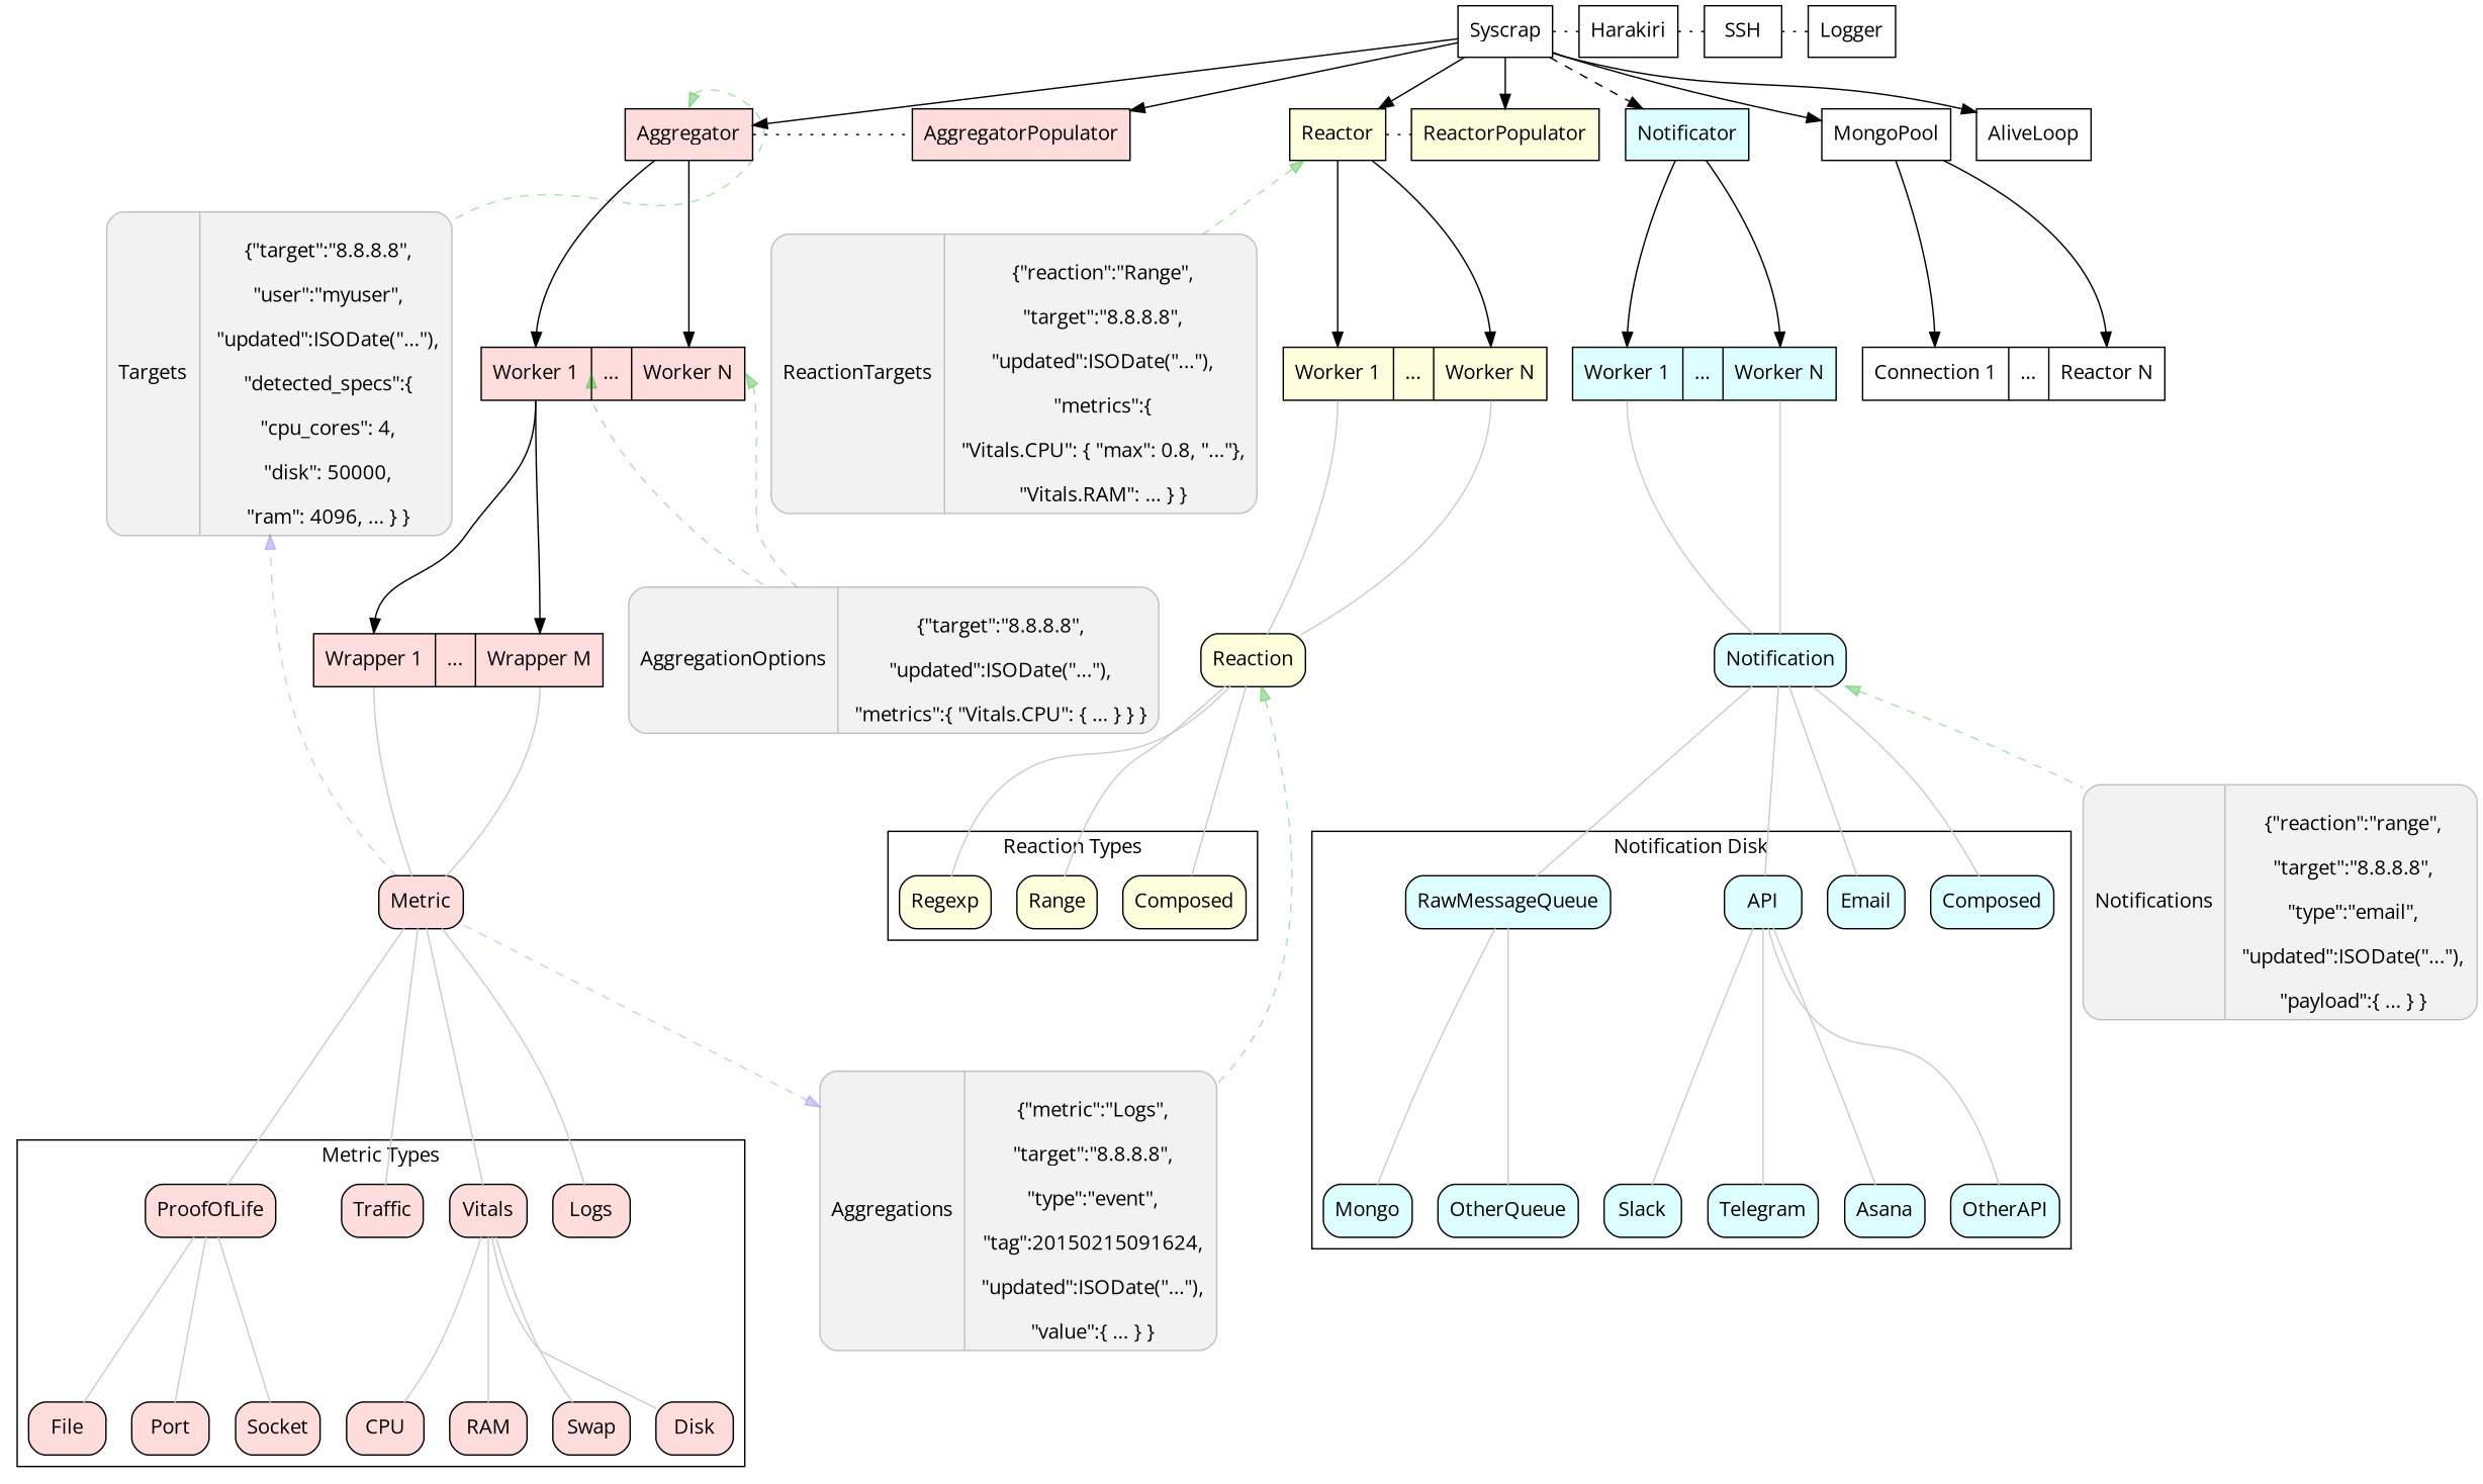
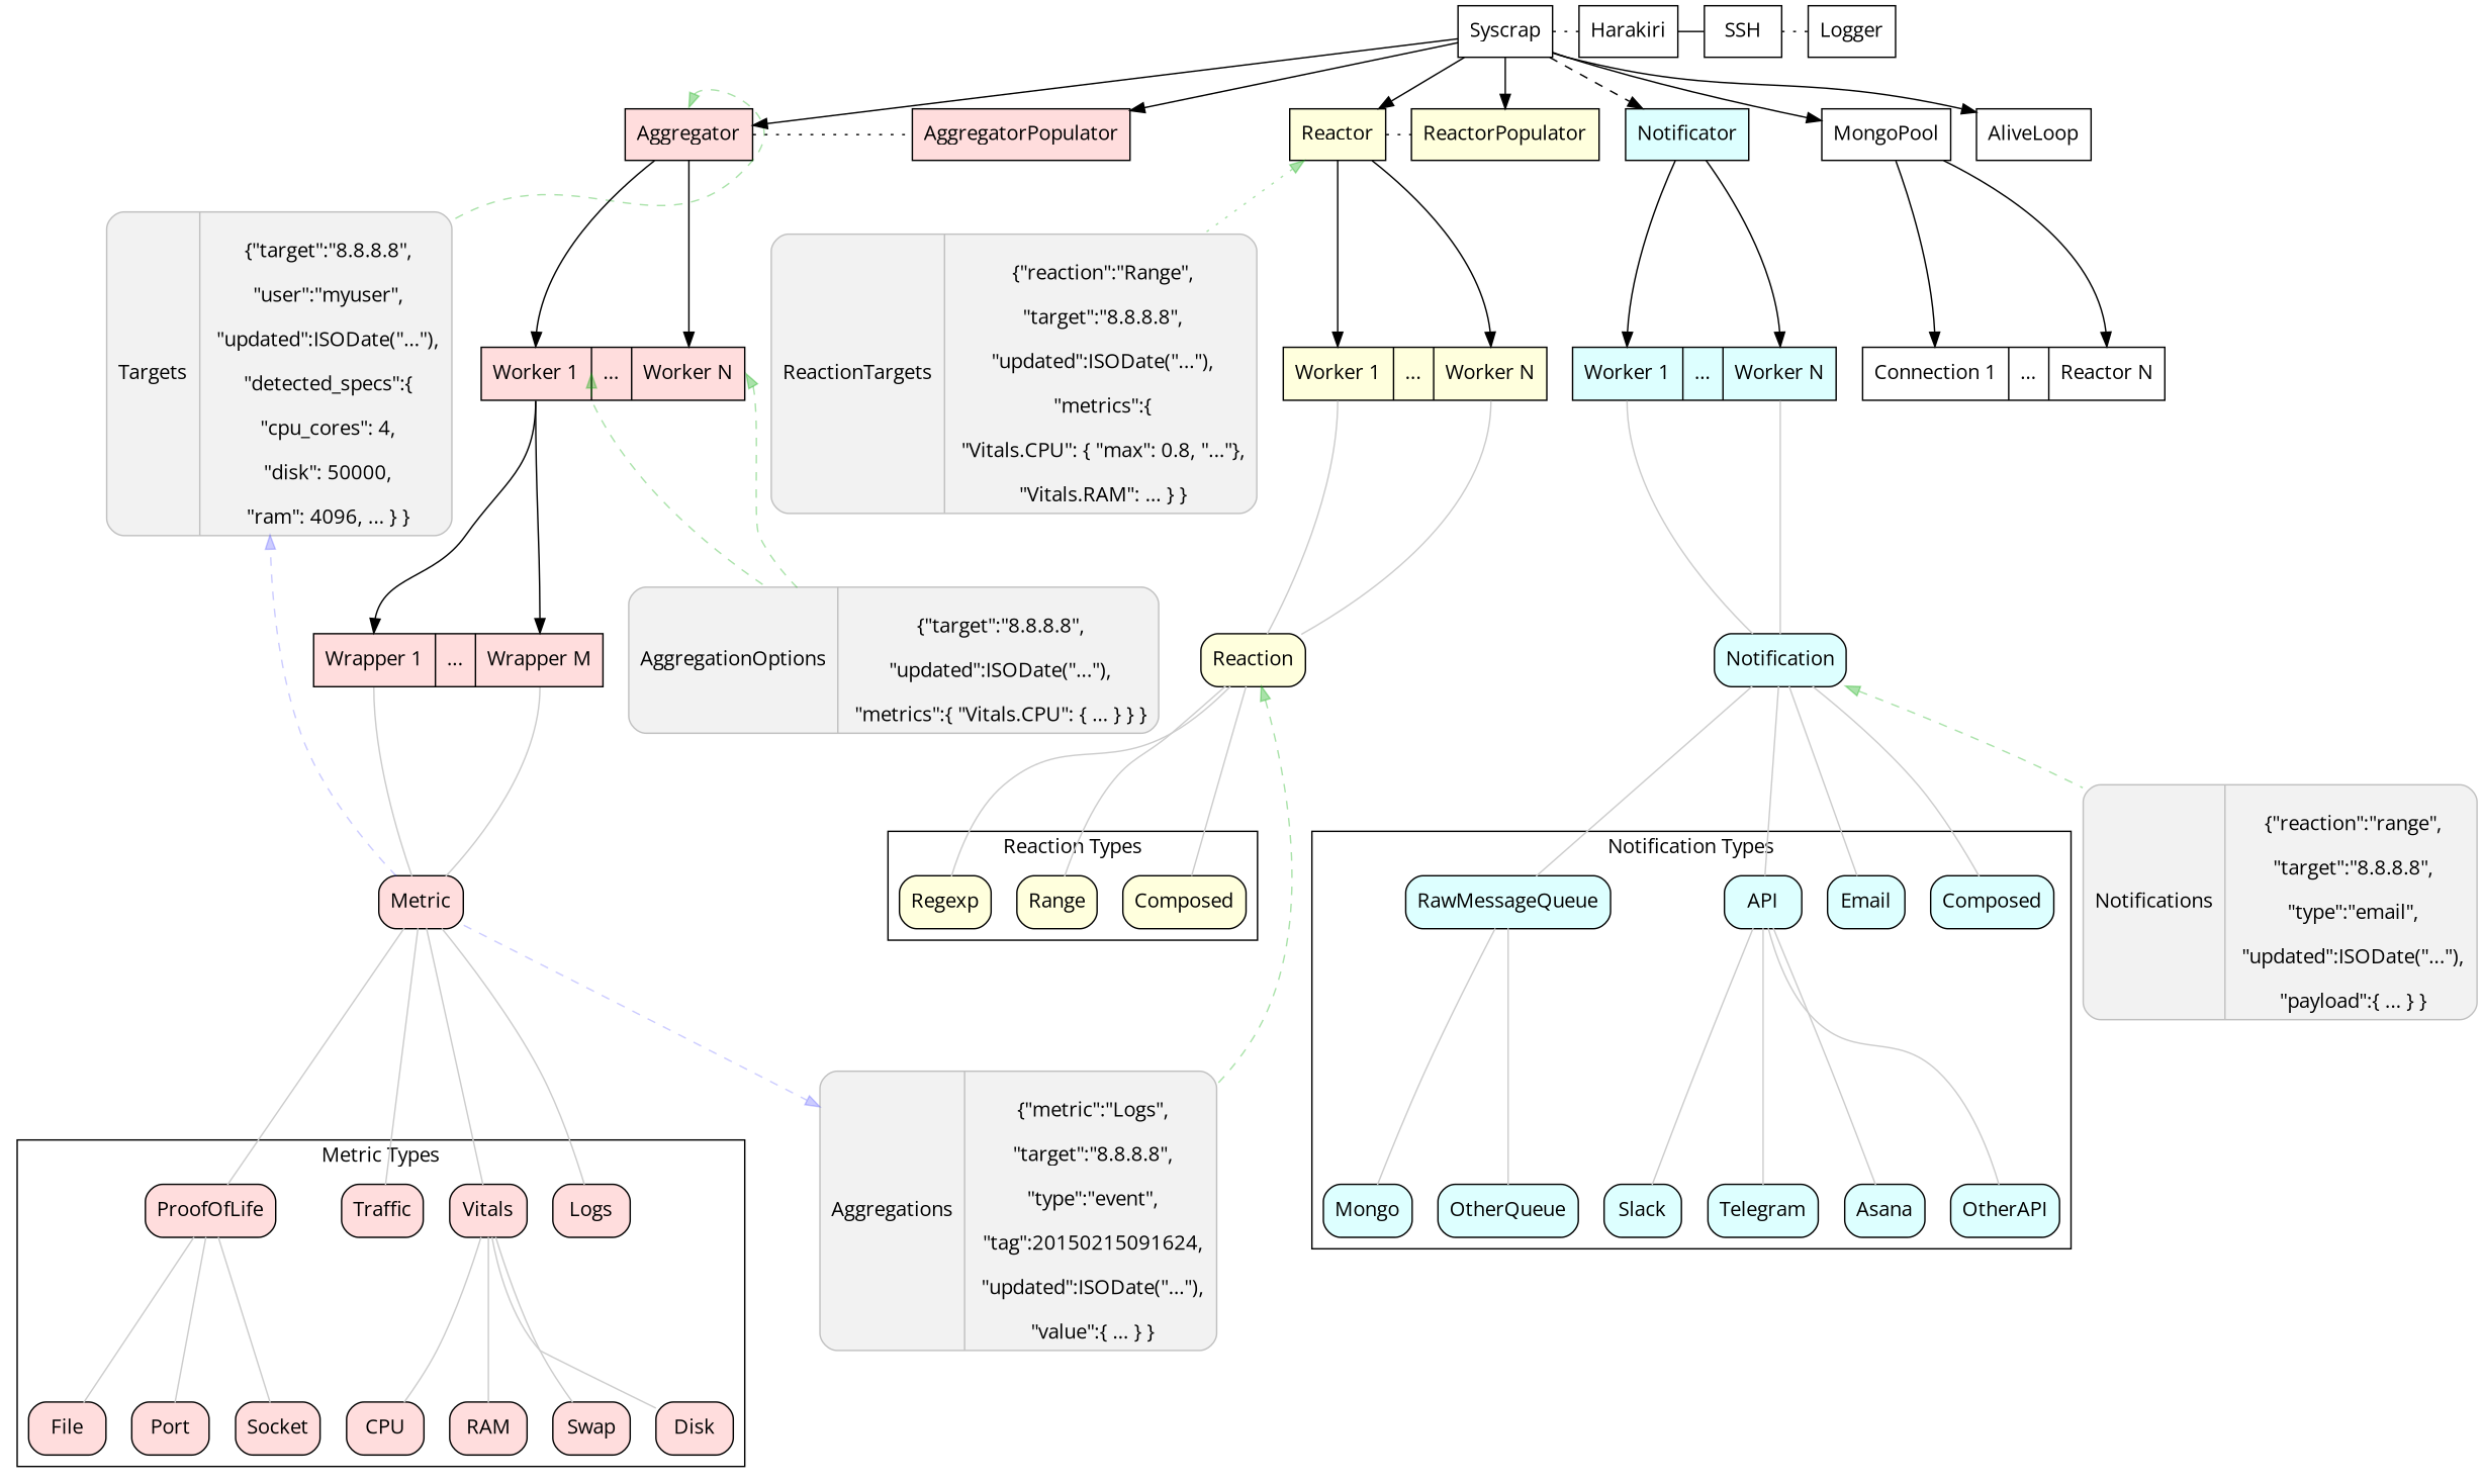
  digraph {
    fontname="Open Sans"
    rankdir=TB
    node [fillcolor="#ff000022" fontname="Open Sans" shape=Mrecord style=filled]
    edge [color=gray80 dir=none fontname="Open Sans"]
    n1 [color=gray fillcolor=gray95 label="Aggregations |\n    \{\"metric\":\"Logs\",\n\n    \"target\":\"8.8.8.8\",\n\n    \"type\":\"event\",\n\n    \"tag\":20150215091624,\n\n    \"updated\":ISODate(\"...\"),\n\n    \"value\":\{ ... \} \}"]
    n2 [color=gray fillcolor=gray95 label="Notifications |\n    \{\"reaction\":\"range\",\n\n    \"target\":\"8.8.8.8\",\n\n    \"type\":\"email\",\n\n    \"updated\":ISODate(\"...\"),\n\n    \"payload\":\{ ... \} \}"]
    n3 [color=gray fillcolor=gray95 label="Targets |\n    \{\"target\":\"8.8.8.8\",\n\n    \"user\":\"myuser\",\n\n    \"updated\":ISODate(\"...\"),\n\n    \"detected_specs\":\{\n\n    \"cpu_cores\": 4,\n\n    \"disk\": 50000,\n\n    \"ram\": 4096, ... \} \}"]
    n4 [color=gray fillcolor=gray95 label="AggregationOptions |\n    \{\"target\":\"8.8.8.8\",\n\n    \"updated\":ISODate(\"...\"),\n\n    \"metrics\":\{ \"Vitals.CPU\": \{ ... \} \} \}"]
    n5 [color=gray fillcolor=gray95 label="ReactionTargets |\n    \{\"reaction\":\"Range\",\n\n    \"target\":\"8.8.8.8\",\n\n    \"updated\":ISODate(\"...\"),\n\n    \"metrics\":\{\n\n      \"Vitals.CPU\": \{ \"max\": 0.8, \"...\"\},\n\n      \"Vitals.RAM\": ... \} \}"]
    Aggregator [shape=box]
    n7 [label="<1>Worker 1|...|<n>Worker N" shape=record]
    Reactor [fillcolor="#ffff0022" shape=box]
    Reaction [fillcolor="#ffff0022"]
    Notification [fillcolor="#00ffff22"]
    Metric
    Syscrap [shape=box fillcolor="" style=""]
    Harakiri [shape=box fillcolor="" style=""]
    SSH [shape=box fillcolor="" style=""]
    Logger [shape=box fillcolor="" style=""]
    AggregatorPopulator [shape=box]
    Logs
    Vitals
    CPU
    RAM
    Swap
    Disk
    Traffic
    ProofOfLife
    File
    Port
    Socket
    n28 [label="<1>Wrapper 1|...|<n>Wrapper M" shape=record]
    ReactorPopulator [fillcolor="#ffff0022" shape=box]
    n30 [fillcolor="#ffff0022" label=Composed]
    Range [fillcolor="#ffff0022"]
    Regexp [fillcolor="#ffff0022"]
    n33 [fillcolor="#ffff0022" label="<1>Worker 1|...|<n>Worker N" shape=record]
    n34 [fillcolor="#00ffff22" label=Composed]
    Email [fillcolor="#00ffff22"]
    API [fillcolor="#00ffff22"]
    Slack [fillcolor="#00ffff22"]
    Telegram [fillcolor="#00ffff22"]
    Asana [fillcolor="#00ffff22"]
    OtherAPI [fillcolor="#00ffff22"]
    RawMessageQueue [fillcolor="#00ffff22"]
    Mongo [fillcolor="#00ffff22"]
    OtherQueue [fillcolor="#00ffff22"]
    n44 [fillcolor="#00ffff22" label="<1>Worker 1|...|<n>Worker N" shape=record]
    Notificator [fillcolor="#00ffff22" shape=box]
    MongoPool [shape=box fillcolor="" style=""]
    AliveLoop [shape=box fillcolor="" style=""]
    n48 [label="<1>Connection 1|...|<n>Reactor N" shape=record fillcolor="" style=""]
    subgraph sub_1 {
      n1
      n2
      n3
      n4
      n5
    }
    subgraph sub_2 {
      n1
      n2
      n3
      n4
      n5
      Aggregator
      n7
      Reactor
      Reaction
      Notification
    }
    subgraph sub_3 {
      n1
      n2
      n3
      Reaction
      Metric
    }
    subgraph sub_4 {
      rank=same
      n3
      n7
    }
    subgraph sub_5 {
      rank=same
      Syscrap
      Harakiri
      SSH
      Logger
    }
    subgraph sub_6 {
      n7
      subgraph sub_7 {
        rank=same
        Aggregator
        AggregatorPopulator
      }
      subgraph sub_8 {
        Metric
        n28
        subgraph cluster_9 {
          label="Metric Types"
          Logs
          Vitals
          CPU
          RAM
          Swap
          Disk
          Traffic
          ProofOfLife
          File
          Port
          Socket
        }
      }
    }
    subgraph sub_10 {
      n33
      subgraph sub_11 {
        rank=same
        Reactor
        ReactorPopulator
      }
      subgraph sub_12 {
        Reaction
        subgraph cluster_13 {
          label="Reaction Types"
          n30
          Range
          Regexp
        }
      }
    }
    subgraph sub_14 {
      n44
      Notificator
      subgraph sub_15 {
        Notification
        subgraph cluster_16 {
-         label="Notification Disk"
+         label="Notification Types"
          n34
          Email
          API
          Slack
          Telegram
          Asana
          OtherAPI
          RawMessageQueue
          Mongo
          OtherQueue
        }
      }
    }
    Aggregator -> n3 [color="#00aa0055" dir=back style=dashed tailport=n]
    Aggregator -> n7 [headport=1 color="" dir=""]
    Aggregator -> n7 [headport=n color="" dir=""]
    Aggregator -> AggregatorPopulator [style=dotted color=""]
    n7 -> n4 [color="#00aa0055" dir=back style=dashed tailport="1:e"]
    n7 -> n4 [color="#00aa0055" dir=back style=dashed tailport="n:e"]
    n7 -> n28 [headport=1 tailport=1 color="" dir=""]
    n7 -> n28 [headport=n tailport=1 color="" dir=""]
-   Reactor -> n5 [color="#00aa0055" dir=back style=dashed]
+   Reactor -> n5 [color="#00aa0055" dir=back style=dotted]
    Reactor -> ReactorPopulator [style=dotted color=""]
    Reactor -> n33 [headport=1 color="" dir=""]
    Reactor -> n33 [headport=n color="" dir=""]
    Reaction -> n1 [color="#00aa0055" dir=back style=dashed]
    Reaction -> n30
    Reaction -> Range
    Reaction -> Regexp
    Notification -> n2 [color="#00aa0055" dir=back style=dashed]
    Notification -> n34
    Notification -> Email
    Notification -> API
    Notification -> RawMessageQueue
    Metric -> n1 [color="#0000ff33" style=dashed dir=""]
    Metric -> n3 [color="#0000ff33" style=dashed dir=""]
    Metric -> Logs
    Metric -> Vitals
    Metric -> Traffic
    Metric -> ProofOfLife
    Syscrap -> Aggregator [color="" dir=""]
    Syscrap -> Reactor [color="" dir=""]
    Syscrap -> Harakiri [style=dotted color=""]
    Syscrap -> AggregatorPopulator [color="" dir=""]
    Syscrap -> ReactorPopulator [color="" dir=""]
    Syscrap -> Notificator [style=dashed color="" dir=""]
    Syscrap -> MongoPool [color="" dir=""]
    Syscrap -> AliveLoop [color="" dir=""]
-   Harakiri -> SSH [style=dotted color=""]
+   Harakiri -> SSH [style=solid color=""]
    SSH -> Logger [style=dotted color=""]
    Vitals -> CPU
    Vitals -> RAM
    Vitals -> Swap
    Vitals -> Disk
    ProofOfLife -> File
    ProofOfLife -> Port
    ProofOfLife -> Socket
    n28 -> Metric [tailport=1]
    n28 -> Metric [tailport=n]
    n33 -> Reaction [tailport=1]
    n33 -> Reaction [tailport=n]
    API -> Slack
    API -> Telegram
    API -> Asana
    API -> OtherAPI
    RawMessageQueue -> Mongo
    RawMessageQueue -> OtherQueue
    n44 -> Notification [tailport=1]
    n44 -> Notification [tailport=n]
    Notificator -> n44 [headport=1 color="" dir=""]
    Notificator -> n44 [headport=n color="" dir=""]
    MongoPool -> n48 [headport=1 color="" dir=""]
    MongoPool -> n48 [headport=n color="" dir=""]
  }
